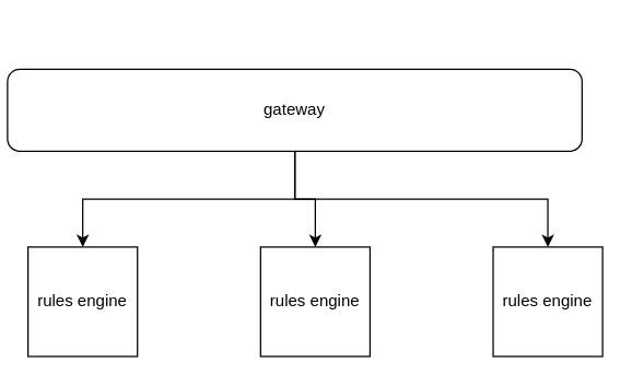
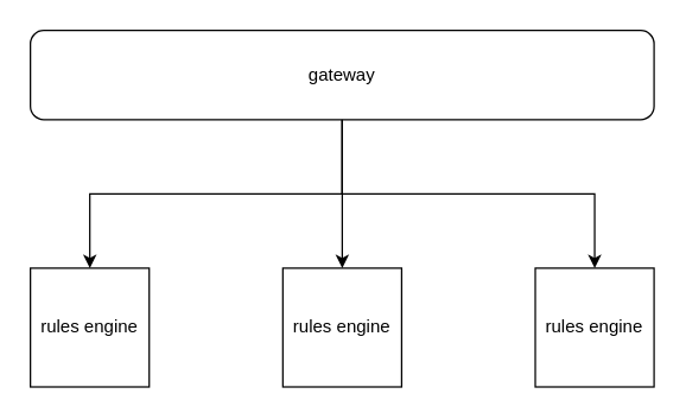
  <mxCell id="0" />
  <mxCell id="1" parent="0" />
  <mxCell id="2" value="rules engine" style="whiteSpace=wrap;html=1;aspect=fixed;" vertex="1" parent="1"><mxGeometry x="190" y="180" width="80" height="80" as="geometry" /></mxCell>
  <mxCell id="3" value="rules engine" style="whiteSpace=wrap;html=1;aspect=fixed;" vertex="1" parent="1"><mxGeometry x="20" y="180" width="80" height="80" as="geometry" /></mxCell>
  <mxCell id="4" value="rules engine" style="whiteSpace=wrap;html=1;aspect=fixed;" vertex="1" parent="1"><mxGeometry x="360" y="180" width="80" height="80" as="geometry" /></mxCell>
  <mxCell id="5" style="edgeStyle=orthogonalEdgeStyle;rounded=0;orthogonalLoop=1;jettySize=auto;html=1;" edge="1" parent="1" source="8" target="3"><mxGeometry relative="1" as="geometry" /></mxCell>
  <mxCell id="6" style="edgeStyle=orthogonalEdgeStyle;rounded=0;orthogonalLoop=1;jettySize=auto;html=1;entryX=0.5;entryY=0;entryDx=0;entryDy=0;" edge="1" parent="1" source="8" target="2"><mxGeometry relative="1" as="geometry" /></mxCell>
  <mxCell id="7" style="edgeStyle=orthogonalEdgeStyle;rounded=0;orthogonalLoop=1;jettySize=auto;html=1;entryX=0.5;entryY=0;entryDx=0;entryDy=0;" edge="1" parent="1" source="8" target="4"><mxGeometry relative="1" as="geometry" /></mxCell>
- <mxCell id="8" value="gateway" style="rounded=1;whiteSpace=wrap;html=1;" vertex="1" parent="1"><mxGeometry x="5" y="50" width="420" height="60" as="geometry" /></mxCell>
+ <mxCell id="8" value="gateway" style="rounded=1;whiteSpace=wrap;html=1;" vertex="1" parent="1"><mxGeometry x="20" y="20" width="420" height="60" as="geometry" /></mxCell>
